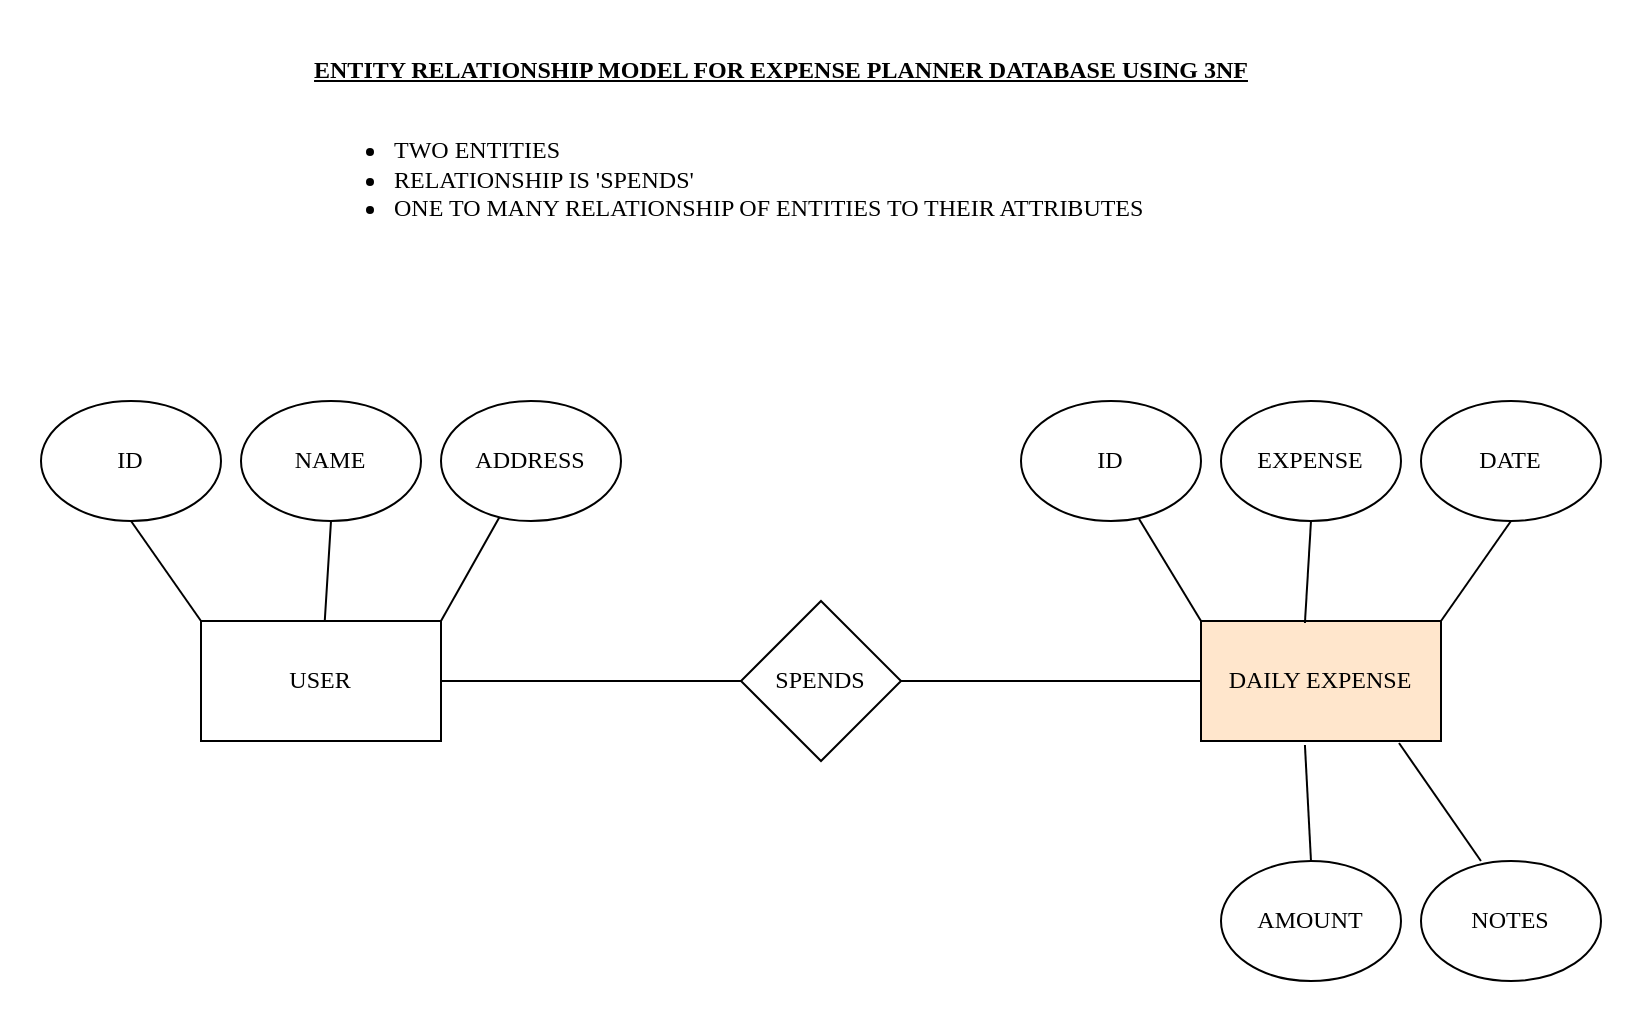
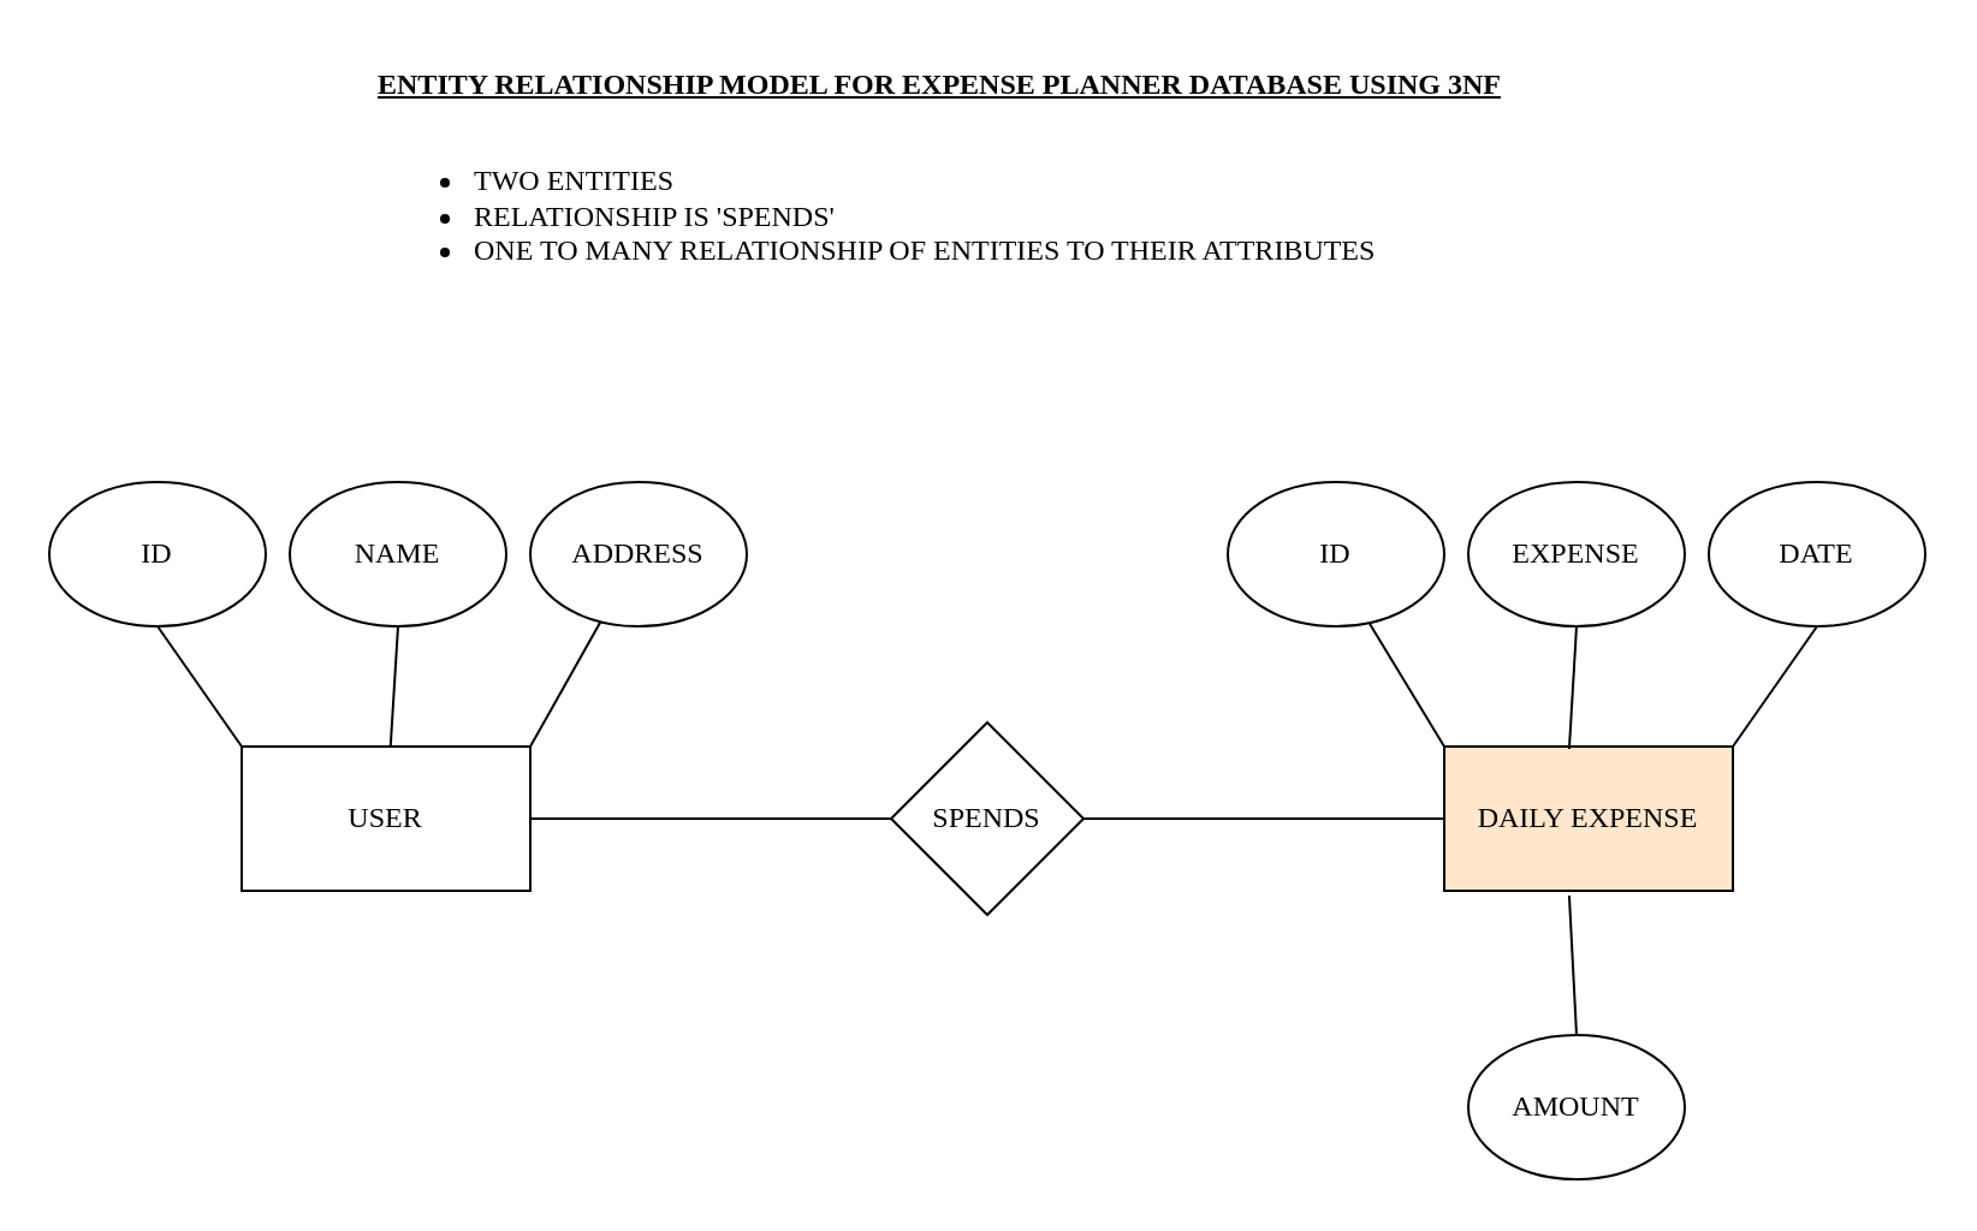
  <mxCell id="0" />
  <mxCell id="1" parent="0" />
  <mxCell id="2" value="&lt;font face=&quot;Lucida Console&quot;&gt;DAILY EXPENSE&lt;/font&gt;" style="rounded=0;whiteSpace=wrap;html=1;fillColor=#ffe6cc;" parent="1" vertex="1"><mxGeometry x="600" y="310" width="120" height="60" as="geometry" /></mxCell>
  <mxCell id="3" value="&lt;font face=&quot;Lucida Console&quot;&gt;USER&lt;/font&gt;" style="rounded=0;whiteSpace=wrap;html=1;" parent="1" vertex="1"><mxGeometry x="100" y="310" width="120" height="60" as="geometry" /></mxCell>
  <mxCell id="4" value="SPENDS" style="rhombus;whiteSpace=wrap;html=1;fontFamily=Lucida Console;" parent="1" vertex="1"><mxGeometry x="370" y="300" width="80" height="80" as="geometry" /></mxCell>
  <mxCell id="5" value="" style="endArrow=none;html=1;rounded=0;fontFamily=Lucida Console;entryX=0;entryY=0.5;entryDx=0;entryDy=0;" parent="1" target="4" edge="1"><mxGeometry width="50" height="50" relative="1" as="geometry"><mxPoint x="220" y="340" as="sourcePoint" /><mxPoint x="440" y="390" as="targetPoint" /><Array as="points"><mxPoint x="220" y="340" /></Array></mxGeometry></mxCell>
  <mxCell id="6" value="" style="endArrow=none;html=1;rounded=0;fontFamily=Lucida Console;entryX=0;entryY=0.5;entryDx=0;entryDy=0;exitX=1;exitY=0.5;exitDx=0;exitDy=0;" parent="1" source="4" target="2" edge="1"><mxGeometry width="50" height="50" relative="1" as="geometry"><mxPoint x="390" y="440" as="sourcePoint" /><mxPoint x="440" y="390" as="targetPoint" /><Array as="points" /></mxGeometry></mxCell>
  <mxCell id="7" value="ID" style="ellipse;whiteSpace=wrap;html=1;fontFamily=Lucida Console;" parent="1" vertex="1"><mxGeometry x="20" y="200" width="90" height="60" as="geometry" /></mxCell>
  <mxCell id="8" value="NAME" style="ellipse;whiteSpace=wrap;html=1;fontFamily=Lucida Console;" parent="1" vertex="1"><mxGeometry x="120" y="200" width="90" height="60" as="geometry" /></mxCell>
  <mxCell id="9" value="ADDRESS" style="ellipse;whiteSpace=wrap;html=1;fontFamily=Lucida Console;" parent="1" vertex="1"><mxGeometry x="220" y="200" width="90" height="60" as="geometry" /></mxCell>
  <mxCell id="10" value="" style="endArrow=none;html=1;rounded=0;fontFamily=Lucida Console;entryX=0.5;entryY=1;entryDx=0;entryDy=0;exitX=0;exitY=0;exitDx=0;exitDy=0;" parent="1" source="3" target="7" edge="1"><mxGeometry width="50" height="50" relative="1" as="geometry"><mxPoint x="390" y="440" as="sourcePoint" /><mxPoint x="440" y="390" as="targetPoint" /></mxGeometry></mxCell>
  <mxCell id="11" value="" style="endArrow=none;html=1;rounded=0;fontFamily=Lucida Console;entryX=0.5;entryY=1;entryDx=0;entryDy=0;" parent="1" source="3" target="8" edge="1"><mxGeometry width="50" height="50" relative="1" as="geometry"><mxPoint x="330" y="410" as="sourcePoint" /><mxPoint x="440" y="390" as="targetPoint" /></mxGeometry></mxCell>
  <mxCell id="12" value="" style="endArrow=none;html=1;rounded=0;fontFamily=Lucida Console;exitX=1;exitY=0;exitDx=0;exitDy=0;" parent="1" source="3" target="9" edge="1"><mxGeometry width="50" height="50" relative="1" as="geometry"><mxPoint x="250" y="290" as="sourcePoint" /><mxPoint x="253.125" y="240" as="targetPoint" /></mxGeometry></mxCell>
  <mxCell id="13" value="ID" style="ellipse;whiteSpace=wrap;html=1;fontFamily=Lucida Console;" parent="1" vertex="1"><mxGeometry x="510" y="200" width="90" height="60" as="geometry" /></mxCell>
  <mxCell id="14" value="DATE" style="ellipse;whiteSpace=wrap;html=1;fontFamily=Lucida Console;" parent="1" vertex="1"><mxGeometry x="710" y="200" width="90" height="60" as="geometry" /></mxCell>
  <mxCell id="15" value="EXPENSE" style="ellipse;whiteSpace=wrap;html=1;fontFamily=Lucida Console;" parent="1" vertex="1"><mxGeometry x="610" y="200" width="90" height="60" as="geometry" /></mxCell>
  <mxCell id="16" value="AMOUNT" style="ellipse;whiteSpace=wrap;html=1;fontFamily=Lucida Console;" parent="1" vertex="1"><mxGeometry x="610" y="430" width="90" height="60" as="geometry" /></mxCell>
- <mxCell id="17" value="NOTES" style="ellipse;whiteSpace=wrap;html=1;fontFamily=Lucida Console;" parent="1" vertex="1"><mxGeometry x="710" y="430" width="90" height="60" as="geometry" /></mxCell>
  <mxCell id="18" value="" style="endArrow=none;html=1;rounded=0;fontFamily=Lucida Console;entryX=0.656;entryY=0.983;entryDx=0;entryDy=0;entryPerimeter=0;" parent="1" target="13" edge="1"><mxGeometry width="50" height="50" relative="1" as="geometry"><mxPoint x="600" y="310" as="sourcePoint" /><mxPoint x="570" y="250" as="targetPoint" /></mxGeometry></mxCell>
  <mxCell id="19" value="" style="endArrow=none;html=1;rounded=0;fontFamily=Lucida Console;exitX=0.433;exitY=0.017;exitDx=0;exitDy=0;exitPerimeter=0;entryX=0.5;entryY=1;entryDx=0;entryDy=0;" parent="1" source="2" target="15" edge="1"><mxGeometry width="50" height="50" relative="1" as="geometry"><mxPoint x="650" y="270" as="sourcePoint" /><mxPoint x="679.199" y="218.09" as="targetPoint" /></mxGeometry></mxCell>
  <mxCell id="20" value="" style="endArrow=none;html=1;rounded=0;fontFamily=Lucida Console;exitX=1;exitY=0;exitDx=0;exitDy=0;entryX=0.5;entryY=1;entryDx=0;entryDy=0;" parent="1" source="2" target="14" edge="1"><mxGeometry width="50" height="50" relative="1" as="geometry"><mxPoint x="740" y="280" as="sourcePoint" /><mxPoint x="769.199" y="228.09" as="targetPoint" /></mxGeometry></mxCell>
  <mxCell id="21" value="" style="endArrow=none;html=1;rounded=0;fontFamily=Lucida Console;exitX=0.5;exitY=0;exitDx=0;exitDy=0;entryX=0.433;entryY=1.033;entryDx=0;entryDy=0;entryPerimeter=0;" parent="1" source="16" target="2" edge="1"><mxGeometry width="50" height="50" relative="1" as="geometry"><mxPoint x="650" y="390" as="sourcePoint" /><mxPoint x="679.199" y="338.09" as="targetPoint" /></mxGeometry></mxCell>
- <mxCell id="22" value="" style="endArrow=none;html=1;rounded=0;fontFamily=Lucida Console;exitX=0.333;exitY=0;exitDx=0;exitDy=0;exitPerimeter=0;entryX=0.825;entryY=1.017;entryDx=0;entryDy=0;entryPerimeter=0;" parent="1" source="17" target="2" edge="1"><mxGeometry width="50" height="50" relative="1" as="geometry"><mxPoint x="720" y="390" as="sourcePoint" /><mxPoint x="749.199" y="338.09" as="targetPoint" /></mxGeometry></mxCell>
  <mxCell id="23" value="&lt;u&gt;&lt;b&gt;ENTITY RELATIONSHIP MODEL FOR EXPENSE PLANNER DATABASE USING 3NF&lt;/b&gt;&lt;/u&gt;&lt;br&gt;&lt;br&gt;&lt;div style=&quot;text-align: left;&quot;&gt;&lt;ul&gt;&lt;li&gt;&lt;span style=&quot;background-color: initial;&quot;&gt;TWO ENTITIES&amp;nbsp;&lt;/span&gt;&lt;/li&gt;&lt;li&gt;&lt;span style=&quot;background-color: initial;&quot;&gt;RELATIONSHIP IS 'SPENDS'&lt;/span&gt;&lt;/li&gt;&lt;li&gt;&lt;span style=&quot;background-color: initial;&quot;&gt;ONE TO MANY RELATIONSHIP OF ENTITIES TO THEIR ATTRIBUTES&lt;/span&gt;&lt;/li&gt;&lt;/ul&gt;&lt;/div&gt;" style="text;html=1;align=center;verticalAlign=middle;resizable=0;points=[];autosize=1;strokeColor=none;fillColor=none;fontFamily=Lucida Console;" parent="1" vertex="1"><mxGeometry x="140" y="20" width="500" height="110" as="geometry" /></mxCell>
